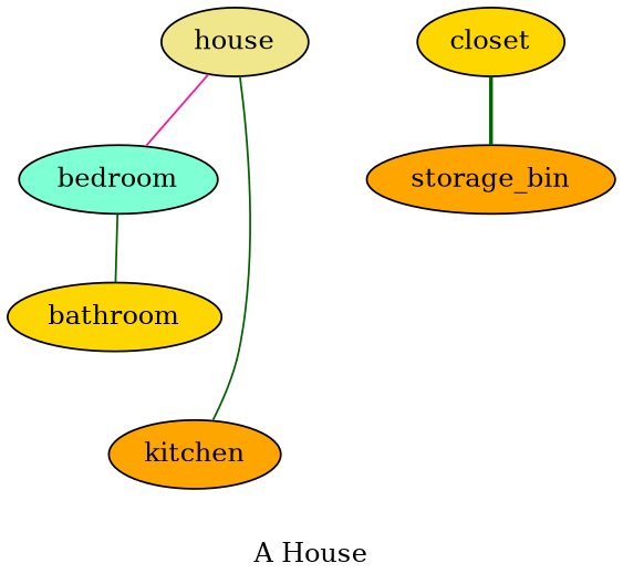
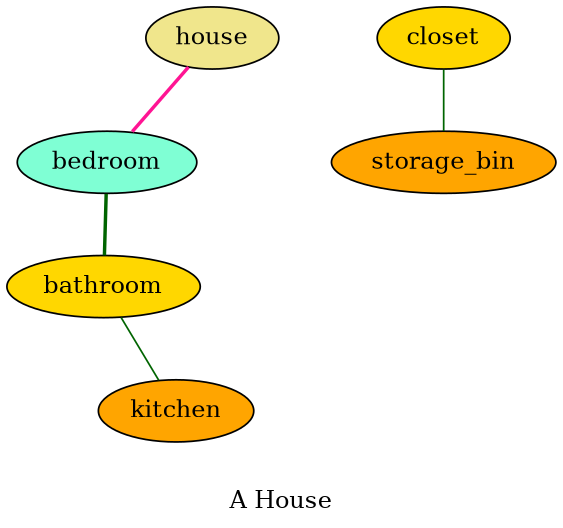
  graph {
    color=lightgrey
    label="A House"
    style=filled
    node [fillcolor=orange style=filled]
    edge [color=darkgreen style=solid]
    house [fillcolor=khaki]
    bedroom [fillcolor=aquamarine]
    kitchen
    bathroom [fillcolor=gold]
    closet [fillcolor=gold]
    storage_bin
-   house -- bedroom [color=deeppink]
-   house -- kitchen
-   bedroom -- bathroom
-   closet -- storage_bin [style=bold]
+   house -- bedroom [color=deeppink style=bold]
+   bathroom -- kitchen
+   bedroom -- bathroom [style=bold]
+   closet -- storage_bin
  }
